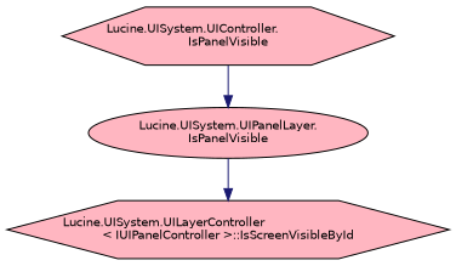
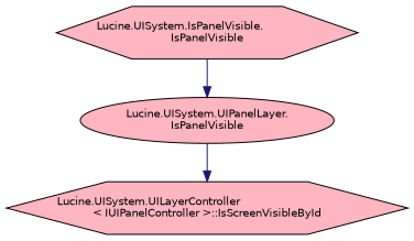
  digraph {
    rankdir=TB
    node [color=black fillcolor=lightpink fontname=Helvetica fontsize=10 shape=hexagon style=filled]
    edge [color=midnightblue fontname=Helvetica fontsize=10 labelfontname=Helvetica labelfontsize=10 style=solid]
-   n1 [fontcolor=black height=0.2 label="Lucine.UISystem.UIController.\lIsPanelVisible" width=0.4]
+   n1 [fontcolor=black height=0.2 label="Lucine.UISystem.IsPanelVisible.\lIsPanelVisible" width=0.4]
    n2 [height=0.2 label="Lucine.UISystem.UIPanelLayer.\lIsPanelVisible" shape=ellipse width=0.4]
    n3 [height=0.2 label="Lucine.UISystem.UILayerController\l\< IUIPanelController \>::IsScreenVisibleById" width=0.4]
    n1 -> n2
    n2 -> n3
  }
